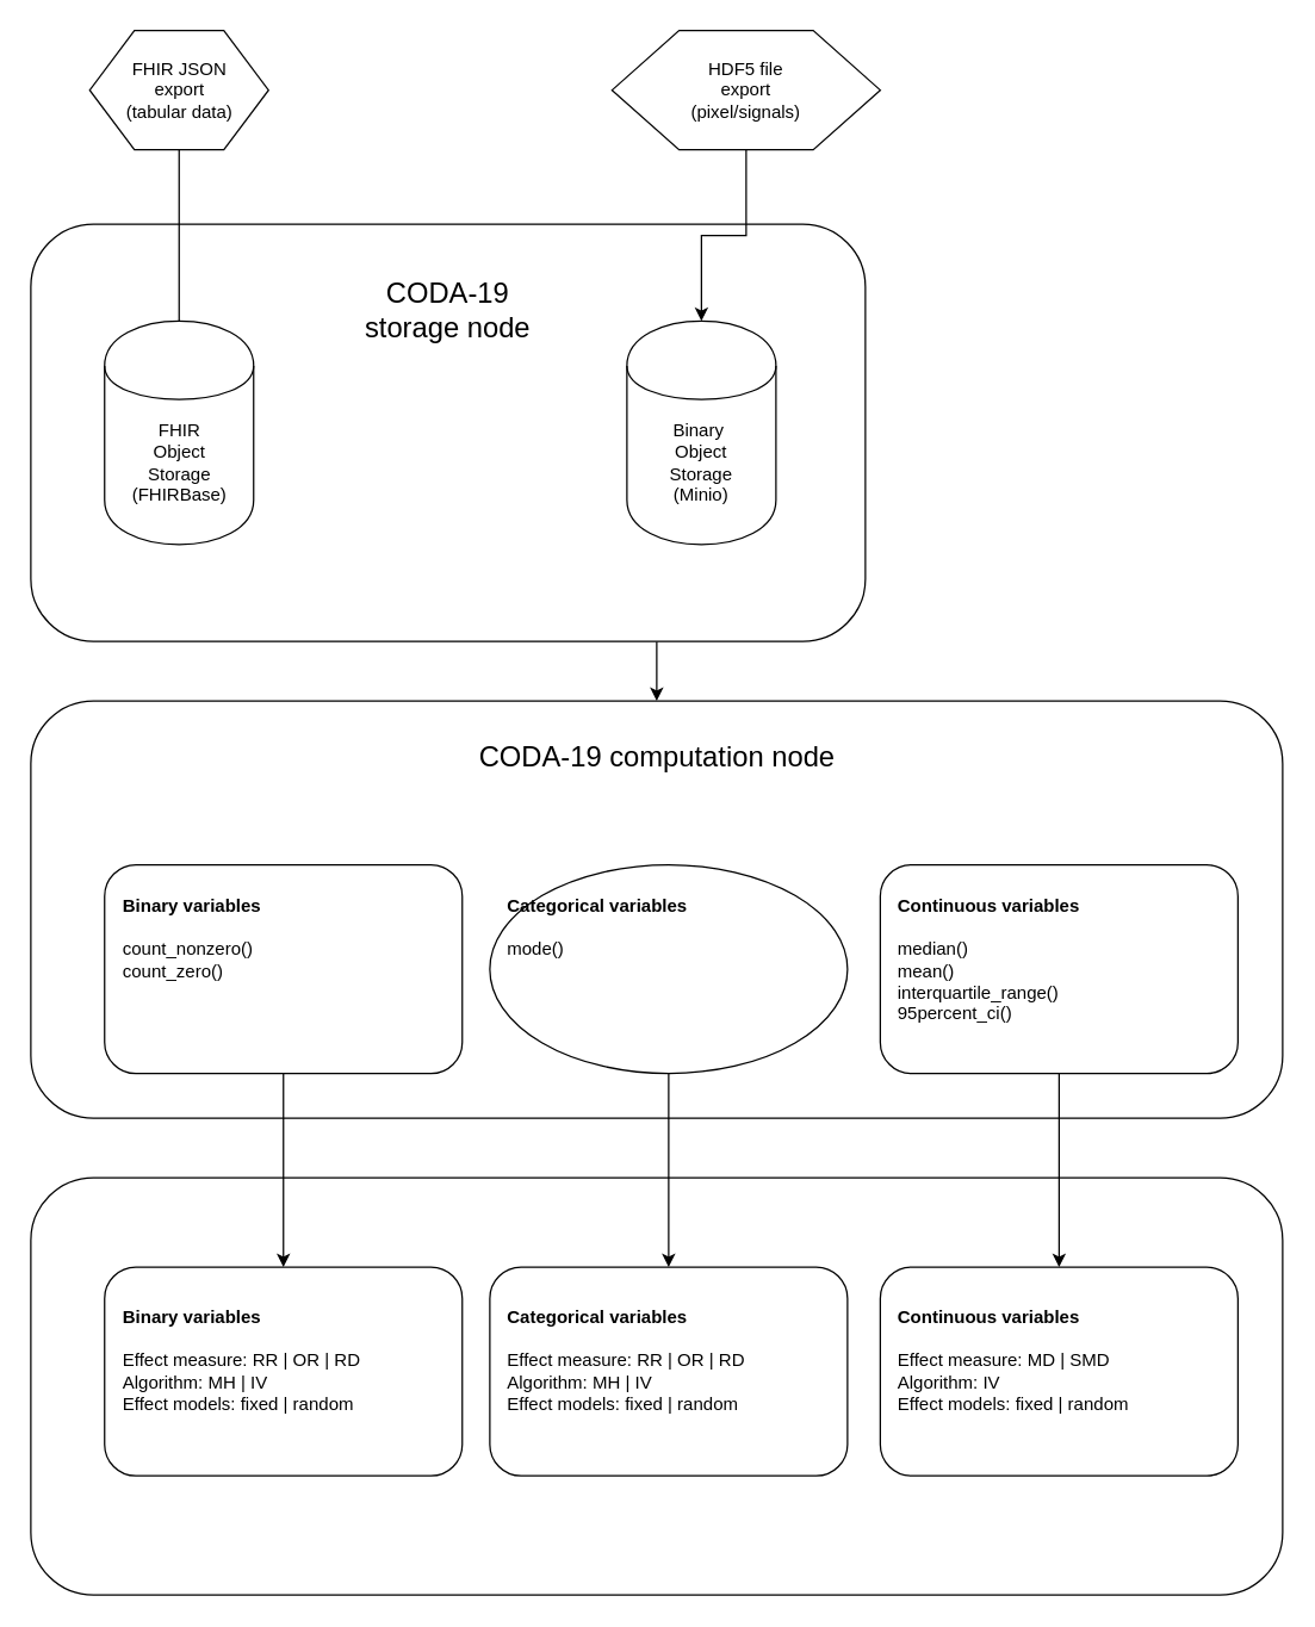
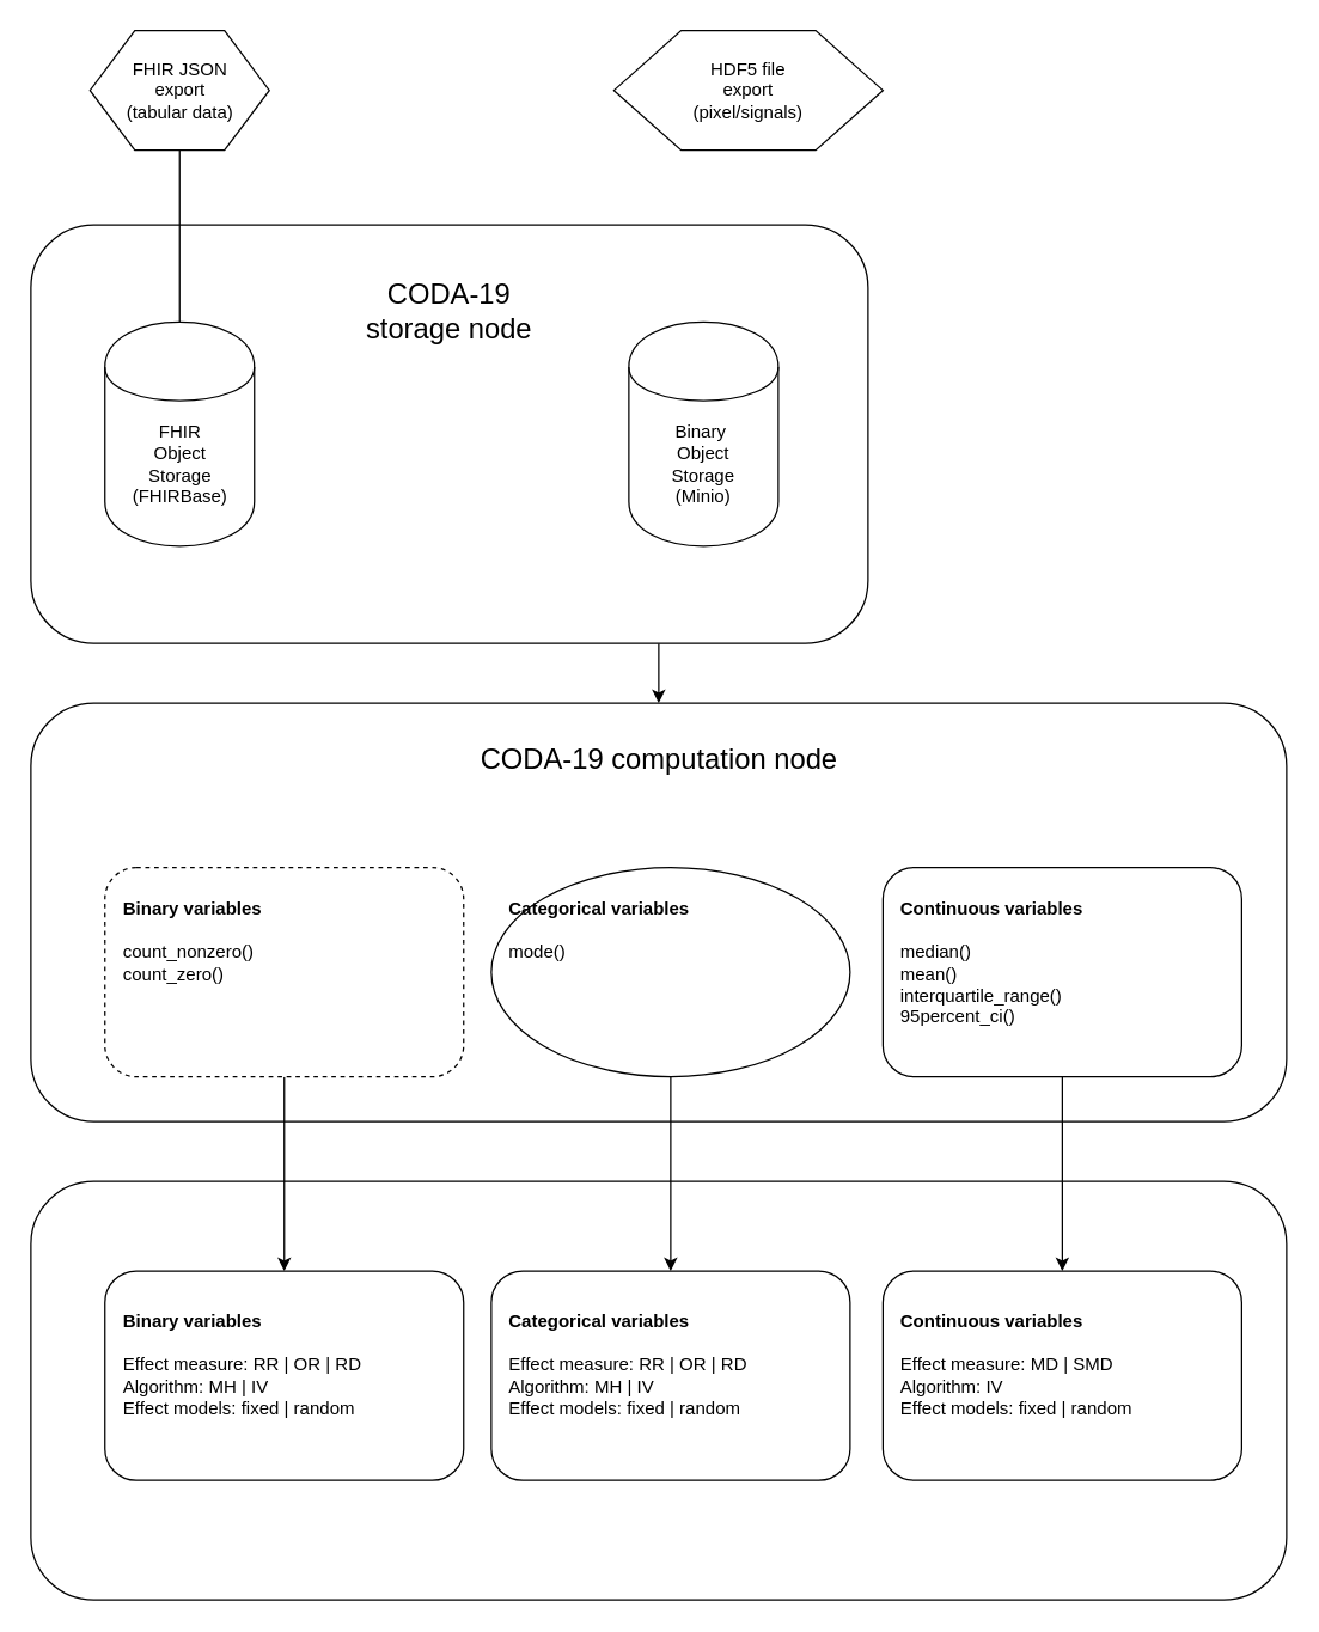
  <mxCell id="0" />
  <mxCell id="1" parent="0" />
  <mxCell id="2" value="" style="rounded=1;whiteSpace=wrap;html=1;" vertex="1" parent="1"><mxGeometry x="20" y="790" width="840" height="280" as="geometry" /></mxCell>
  <mxCell id="3" style="edgeStyle=orthogonalEdgeStyle;rounded=0;orthogonalLoop=1;jettySize=auto;html=1;exitX=0.75;exitY=1;exitDx=0;exitDy=0;" edge="1" parent="1" source="4" target="9"><mxGeometry relative="1" as="geometry" /></mxCell>
  <mxCell id="4" value="" style="rounded=1;whiteSpace=wrap;html=1;" vertex="1" parent="1"><mxGeometry x="20" y="150" width="560" height="280" as="geometry" /></mxCell>
  <mxCell id="5" value="FHIR&lt;br&gt;Object&lt;br&gt;Storage&lt;br&gt;(FHIRBase)" style="shape=cylinder;whiteSpace=wrap;html=1;boundedLbl=1;backgroundOutline=1;" vertex="1" parent="1"><mxGeometry x="69.5" y="215" width="100" height="150" as="geometry" /></mxCell>
  <mxCell id="6" style="edgeStyle=orthogonalEdgeStyle;rounded=0;orthogonalLoop=1;jettySize=auto;html=1;exitX=0.5;exitY=1;exitDx=0;exitDy=0;endArrow=none;" edge="1" parent="1" source="7" target="5"><mxGeometry relative="1" as="geometry" /></mxCell>
  <mxCell id="7" value="FHIR JSON&lt;br&gt;export&lt;br&gt;(tabular data)" style="shape=hexagon;perimeter=hexagonPerimeter2;whiteSpace=wrap;html=1;" vertex="1" parent="1"><mxGeometry x="59.5" y="20" width="120" height="80" as="geometry" /></mxCell>
  <mxCell id="8" value="Binary&amp;nbsp;&lt;br&gt;Object&lt;br&gt;Storage&lt;br&gt;(Minio)" style="shape=cylinder;whiteSpace=wrap;html=1;boundedLbl=1;backgroundOutline=1;" vertex="1" parent="1"><mxGeometry x="420" y="215" width="100" height="150" as="geometry" /></mxCell>
  <mxCell id="9" value="" style="rounded=1;whiteSpace=wrap;html=1;" vertex="1" parent="1"><mxGeometry x="20" y="470" width="840" height="280" as="geometry" /></mxCell>
  <mxCell id="10" style="edgeStyle=orthogonalEdgeStyle;rounded=0;orthogonalLoop=1;jettySize=auto;html=1;exitX=0.5;exitY=1;exitDx=0;exitDy=0;" edge="1" parent="1" source="11" target="21"><mxGeometry relative="1" as="geometry" /></mxCell>
- <mxCell id="11" value="&lt;br&gt;&amp;nbsp; &amp;nbsp;&lt;b&gt;Binary variables&lt;br&gt;&lt;/b&gt;&lt;br&gt;&amp;nbsp; &amp;nbsp;count_nonzero()&lt;br&gt;&amp;nbsp; &amp;nbsp;count_zero()" style="rounded=1;whiteSpace=wrap;html=1;align=left;verticalAlign=top;" vertex="1" parent="1"><mxGeometry x="69.5" y="580" width="240" height="140" as="geometry" /></mxCell>
- <mxCell id="12" style="edgeStyle=orthogonalEdgeStyle;rounded=0;orthogonalLoop=1;jettySize=auto;html=1;exitX=0.5;exitY=1;exitDx=0;exitDy=0;entryX=0.5;entryY=0;entryDx=0;entryDy=0;" edge="1" parent="1" source="13" target="8"><mxGeometry relative="1" as="geometry" /></mxCell>
+ <mxCell id="11" value="&lt;br&gt;&amp;nbsp; &amp;nbsp;&lt;b&gt;Binary variables&lt;br&gt;&lt;/b&gt;&lt;br&gt;&amp;nbsp; &amp;nbsp;count_nonzero()&lt;br&gt;&amp;nbsp; &amp;nbsp;count_zero()" style="rounded=1;whiteSpace=wrap;html=1;align=left;verticalAlign=top;dashed=1;" vertex="1" parent="1"><mxGeometry x="69.5" y="580" width="240" height="140" as="geometry" /></mxCell>
  <mxCell id="13" value="HDF5 file&lt;br&gt;export&lt;br&gt;(pixel/signals)" style="shape=hexagon;perimeter=hexagonPerimeter2;whiteSpace=wrap;html=1;" vertex="1" parent="1"><mxGeometry x="410" y="20" width="180" height="80" as="geometry" /></mxCell>
  <mxCell id="14" value="&lt;font style=&quot;font-size: 19px&quot;&gt;CODA-19 &lt;br&gt;storage node&lt;/font&gt;" style="text;html=1;strokeColor=none;fillColor=none;align=center;verticalAlign=middle;whiteSpace=wrap;rounded=0;" vertex="1" parent="1"><mxGeometry x="215" y="180" width="170" height="55" as="geometry" /></mxCell>
  <mxCell id="15" value="&lt;span style=&quot;font-size: 19px&quot;&gt;CODA-19 computation node&lt;/span&gt;" style="text;html=1;strokeColor=none;fillColor=none;align=center;verticalAlign=middle;whiteSpace=wrap;rounded=0;" vertex="1" parent="1"><mxGeometry x="187.5" y="480" width="505" height="55" as="geometry" /></mxCell>
  <mxCell id="16" style="edgeStyle=orthogonalEdgeStyle;rounded=0;orthogonalLoop=1;jettySize=auto;html=1;exitX=0.5;exitY=1;exitDx=0;exitDy=0;" edge="1" parent="1" source="17" target="20"><mxGeometry relative="1" as="geometry" /></mxCell>
  <mxCell id="17" value="&lt;b&gt;&lt;br&gt;&amp;nbsp; &amp;nbsp;Categorical variables&lt;/b&gt;&lt;br&gt;&lt;br&gt;&amp;nbsp; &amp;nbsp;mode()" style="ellipse;whiteSpace=wrap;html=1;align=left;verticalAlign=top;" vertex="1" parent="1"><mxGeometry x="328" y="580" width="240" height="140" as="geometry" /></mxCell>
  <mxCell id="18" style="edgeStyle=orthogonalEdgeStyle;rounded=0;orthogonalLoop=1;jettySize=auto;html=1;exitX=0.5;exitY=1;exitDx=0;exitDy=0;" edge="1" parent="1" source="19" target="22"><mxGeometry relative="1" as="geometry" /></mxCell>
  <mxCell id="19" value="&lt;br&gt;&amp;nbsp;&amp;nbsp;&lt;b&gt;&amp;nbsp;Continuous variables&lt;/b&gt;&lt;br&gt;&lt;br&gt;&amp;nbsp; &amp;nbsp;median()&lt;br&gt;&amp;nbsp; &amp;nbsp;mean()&lt;br&gt;&amp;nbsp; &amp;nbsp;interquartile_range()&lt;br&gt;&amp;nbsp; &amp;nbsp;95percent_ci()" style="rounded=1;whiteSpace=wrap;html=1;align=left;verticalAlign=top;" vertex="1" parent="1"><mxGeometry x="590" y="580" width="240" height="140" as="geometry" /></mxCell>
  <mxCell id="20" value="&amp;nbsp; &amp;nbsp;&lt;b&gt;Categorical variables&lt;br&gt;&lt;/b&gt;&amp;nbsp; &amp;nbsp;&lt;br&gt;&amp;nbsp; &amp;nbsp;Effect measure: RR | OR | RD&lt;br&gt;&amp;nbsp; &amp;nbsp;Algorithm: MH | IV&lt;br&gt;&amp;nbsp; &amp;nbsp;Effect models: fixed | random&amp;nbsp;&lt;br&gt;&lt;br&gt;" style="rounded=1;whiteSpace=wrap;html=1;align=left;" vertex="1" parent="1"><mxGeometry x="328" y="850" width="240" height="140" as="geometry" /></mxCell>
  <mxCell id="21" value="&amp;nbsp; &amp;nbsp;&lt;b&gt;Binary variables&lt;br&gt;&lt;/b&gt;&lt;br&gt;&amp;nbsp; &amp;nbsp;Effect measure: RR | OR | RD&lt;br&gt;&amp;nbsp; &amp;nbsp;Algorithm: MH | IV&amp;nbsp;&lt;br&gt;&amp;nbsp; &amp;nbsp;Effect models: fixed | random&amp;nbsp;&lt;br&gt;&lt;br&gt;" style="rounded=1;whiteSpace=wrap;html=1;align=left;" vertex="1" parent="1"><mxGeometry x="69.5" y="850" width="240" height="140" as="geometry" /></mxCell>
  <mxCell id="22" value="&amp;nbsp; &amp;nbsp;&lt;b&gt;Continuous variables&lt;br&gt;&lt;/b&gt;&lt;br&gt;&amp;nbsp; &amp;nbsp;Effect measure: MD | SMD&lt;br&gt;&amp;nbsp; &amp;nbsp;Algorithm: IV&lt;br&gt;&amp;nbsp; &amp;nbsp;Effect models: fixed | random&amp;nbsp;&lt;br&gt;&lt;br&gt;" style="rounded=1;whiteSpace=wrap;html=1;align=left;" vertex="1" parent="1"><mxGeometry x="590" y="850" width="240" height="140" as="geometry" /></mxCell>
